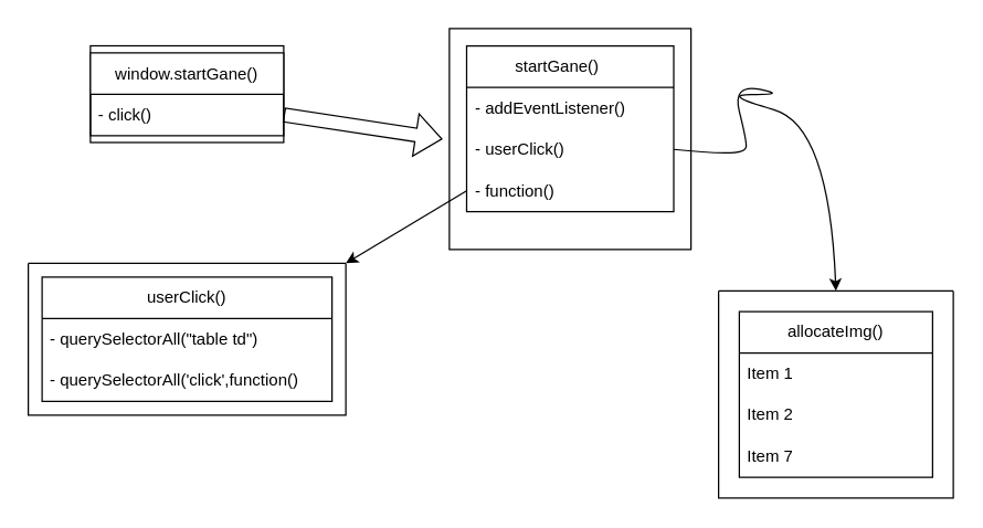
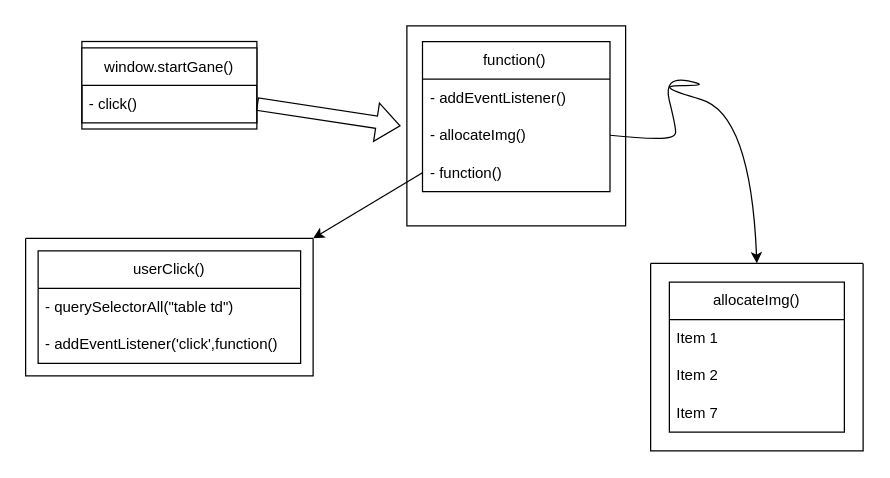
  <mxCell id="0" />
  <mxCell id="1" parent="0" />
  <mxCell id="2" value="" style="rounded=0;whiteSpace=wrap;html=1;" vertex="1" parent="1"><mxGeometry x="65" y="32.5" width="140" height="70" as="geometry" /></mxCell>
  <mxCell id="3" value="" style="rounded=0;whiteSpace=wrap;html=1;" vertex="1" parent="1"><mxGeometry x="325" y="20" width="175" height="160" as="geometry" /></mxCell>
  <mxCell id="4" value="" style="shape=flexArrow;endArrow=classic;html=1;rounded=0;" edge="1" parent="1"><mxGeometry width="50" height="50" relative="1" as="geometry"><mxPoint x="205" y="82.5" as="sourcePoint" /><mxPoint x="320" y="100" as="targetPoint" /></mxGeometry></mxCell>
- <mxCell id="5" value="startGane()&lt;span style=&quot;white-space: pre;&quot;&gt;&#09;&lt;/span&gt;" style="swimlane;fontStyle=0;childLayout=stackLayout;horizontal=1;startSize=30;horizontalStack=0;resizeParent=1;resizeParentMax=0;resizeLast=0;collapsible=1;marginBottom=0;whiteSpace=wrap;html=1;" vertex="1" parent="1"><mxGeometry x="337.5" y="32.5" width="150" height="120" as="geometry" /></mxCell>
+ <mxCell id="5" value="function()&lt;span style=&quot;white-space: pre;&quot;&gt;&#09;&lt;/span&gt;" style="swimlane;fontStyle=0;childLayout=stackLayout;horizontal=1;startSize=30;horizontalStack=0;resizeParent=1;resizeParentMax=0;resizeLast=0;collapsible=1;marginBottom=0;whiteSpace=wrap;html=1;" vertex="1" parent="1"><mxGeometry x="337.5" y="32.5" width="150" height="120" as="geometry" /></mxCell>
  <mxCell id="6" value="- addEventListener()" style="text;strokeColor=none;fillColor=none;align=left;verticalAlign=middle;spacingLeft=4;spacingRight=4;overflow=hidden;points=[[0,0.5],[1,0.5]];portConstraint=eastwest;rotatable=0;whiteSpace=wrap;html=1;" vertex="1" parent="5"><mxGeometry y="30" width="150" height="30" as="geometry" /></mxCell>
- <mxCell id="7" value="- userClick()" style="text;strokeColor=none;fillColor=none;align=left;verticalAlign=middle;spacingLeft=4;spacingRight=4;overflow=hidden;points=[[0,0.5],[1,0.5]];portConstraint=eastwest;rotatable=0;whiteSpace=wrap;html=1;" vertex="1" parent="5"><mxGeometry y="60" width="150" height="30" as="geometry" /></mxCell>
+ <mxCell id="7" value="- allocateImg()" style="text;strokeColor=none;fillColor=none;align=left;verticalAlign=middle;spacingLeft=4;spacingRight=4;overflow=hidden;points=[[0,0.5],[1,0.5]];portConstraint=eastwest;rotatable=0;whiteSpace=wrap;html=1;" vertex="1" parent="5"><mxGeometry y="60" width="150" height="30" as="geometry" /></mxCell>
  <mxCell id="8" value="- function()" style="text;strokeColor=none;fillColor=none;align=left;verticalAlign=middle;spacingLeft=4;spacingRight=4;overflow=hidden;points=[[0,0.5],[1,0.5]];portConstraint=eastwest;rotatable=0;whiteSpace=wrap;html=1;" vertex="1" parent="5"><mxGeometry y="90" width="150" height="30" as="geometry" /></mxCell>
  <mxCell id="9" value="window.startGane()" style="swimlane;fontStyle=0;childLayout=stackLayout;horizontal=1;startSize=30;horizontalStack=0;resizeParent=1;resizeParentMax=0;resizeLast=0;collapsible=1;marginBottom=0;whiteSpace=wrap;html=1;" vertex="1" parent="1"><mxGeometry x="65" y="37.5" width="140" height="60" as="geometry" /></mxCell>
  <mxCell id="10" value="- click()" style="text;strokeColor=none;fillColor=none;align=left;verticalAlign=middle;spacingLeft=4;spacingRight=4;overflow=hidden;points=[[0,0.5],[1,0.5]];portConstraint=eastwest;rotatable=0;whiteSpace=wrap;html=1;" vertex="1" parent="9"><mxGeometry y="30" width="140" height="30" as="geometry" /></mxCell>
  <mxCell id="11" value="userClick()" style="swimlane;fontStyle=0;childLayout=stackLayout;horizontal=1;startSize=30;horizontalStack=0;resizeParent=1;resizeParentMax=0;resizeLast=0;collapsible=1;marginBottom=0;whiteSpace=wrap;html=1;" vertex="1" parent="1"><mxGeometry x="30" y="200" width="210" height="90" as="geometry" /></mxCell>
  <mxCell id="12" value="- querySelectorAll(&quot;table td&quot;)" style="text;strokeColor=none;fillColor=none;align=left;verticalAlign=middle;spacingLeft=4;spacingRight=4;overflow=hidden;points=[[0,0.5],[1,0.5]];portConstraint=eastwest;rotatable=0;whiteSpace=wrap;html=1;" vertex="1" parent="11"><mxGeometry y="30" width="210" height="30" as="geometry" /></mxCell>
- <mxCell id="13" value="- querySelectorAll('click',function()" style="text;strokeColor=none;fillColor=none;align=left;verticalAlign=middle;spacingLeft=4;spacingRight=4;overflow=hidden;points=[[0,0.5],[1,0.5]];portConstraint=eastwest;rotatable=0;whiteSpace=wrap;html=1;" vertex="1" parent="11"><mxGeometry y="60" width="210" height="30" as="geometry" /></mxCell>
+ <mxCell id="13" value="- addEventListener('click',function()" style="text;strokeColor=none;fillColor=none;align=left;verticalAlign=middle;spacingLeft=4;spacingRight=4;overflow=hidden;points=[[0,0.5],[1,0.5]];portConstraint=eastwest;rotatable=0;whiteSpace=wrap;html=1;" vertex="1" parent="11"><mxGeometry y="60" width="210" height="30" as="geometry" /></mxCell>
  <mxCell id="14" value="" style="swimlane;startSize=0;" vertex="1" parent="1"><mxGeometry x="20" y="190" width="230" height="110" as="geometry" /></mxCell>
  <mxCell id="15" value="" style="endArrow=classic;html=1;rounded=0;exitX=0;exitY=0.5;exitDx=0;exitDy=0;entryX=1;entryY=0;entryDx=0;entryDy=0;" edge="1" parent="1" source="8" target="14"><mxGeometry width="50" height="50" relative="1" as="geometry"><mxPoint x="360" y="290" as="sourcePoint" /><mxPoint x="410" y="240" as="targetPoint" /></mxGeometry></mxCell>
  <mxCell id="16" value="" style="swimlane;startSize=0;" vertex="1" parent="1"><mxGeometry x="520" y="210" width="170" height="150" as="geometry" /></mxCell>
  <mxCell id="17" value="allocateImg()" style="swimlane;fontStyle=0;childLayout=stackLayout;horizontal=1;startSize=30;horizontalStack=0;resizeParent=1;resizeParentMax=0;resizeLast=0;collapsible=1;marginBottom=0;whiteSpace=wrap;html=1;" vertex="1" parent="16"><mxGeometry x="15" y="15" width="140" height="120" as="geometry" /></mxCell>
  <mxCell id="18" value="Item 1" style="text;strokeColor=none;fillColor=none;align=left;verticalAlign=middle;spacingLeft=4;spacingRight=4;overflow=hidden;points=[[0,0.5],[1,0.5]];portConstraint=eastwest;rotatable=0;whiteSpace=wrap;html=1;" vertex="1" parent="17"><mxGeometry y="30" width="140" height="30" as="geometry" /></mxCell>
  <mxCell id="19" value="Item 2" style="text;strokeColor=none;fillColor=none;align=left;verticalAlign=middle;spacingLeft=4;spacingRight=4;overflow=hidden;points=[[0,0.5],[1,0.5]];portConstraint=eastwest;rotatable=0;whiteSpace=wrap;html=1;" vertex="1" parent="17"><mxGeometry y="60" width="140" height="30" as="geometry" /></mxCell>
  <mxCell id="20" value="Item 7" style="text;strokeColor=none;fillColor=none;align=left;verticalAlign=middle;spacingLeft=4;spacingRight=4;overflow=hidden;points=[[0,0.5],[1,0.5]];portConstraint=eastwest;rotatable=0;whiteSpace=wrap;html=1;" vertex="1" parent="17"><mxGeometry y="90" width="140" height="30" as="geometry" /></mxCell>
  <mxCell id="21" value="" style="curved=1;endArrow=classic;html=1;rounded=0;exitX=1;exitY=0.5;exitDx=0;exitDy=0;entryX=0.5;entryY=0;entryDx=0;entryDy=0;" edge="1" parent="1" source="7" target="16"><mxGeometry width="50" height="50" relative="1" as="geometry"><mxPoint x="520" y="117.5" as="sourcePoint" /><mxPoint x="620" y="110" as="targetPoint" /><Array as="points"><mxPoint x="510" y="110" /><mxPoint x="540" y="110" /><mxPoint x="540" y="100" /><mxPoint x="530" y="60" /><mxPoint x="570" y="68" /><mxPoint x="520" y="67.5" /><mxPoint x="600" y="90" /></Array></mxGeometry></mxCell>
